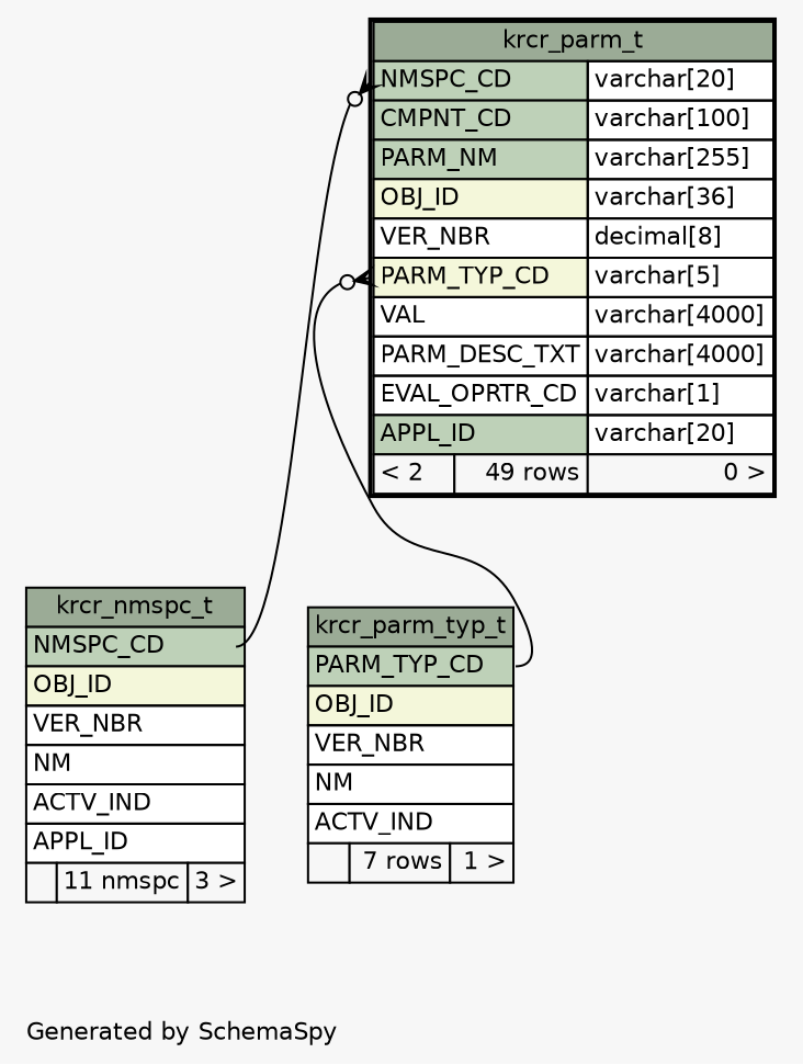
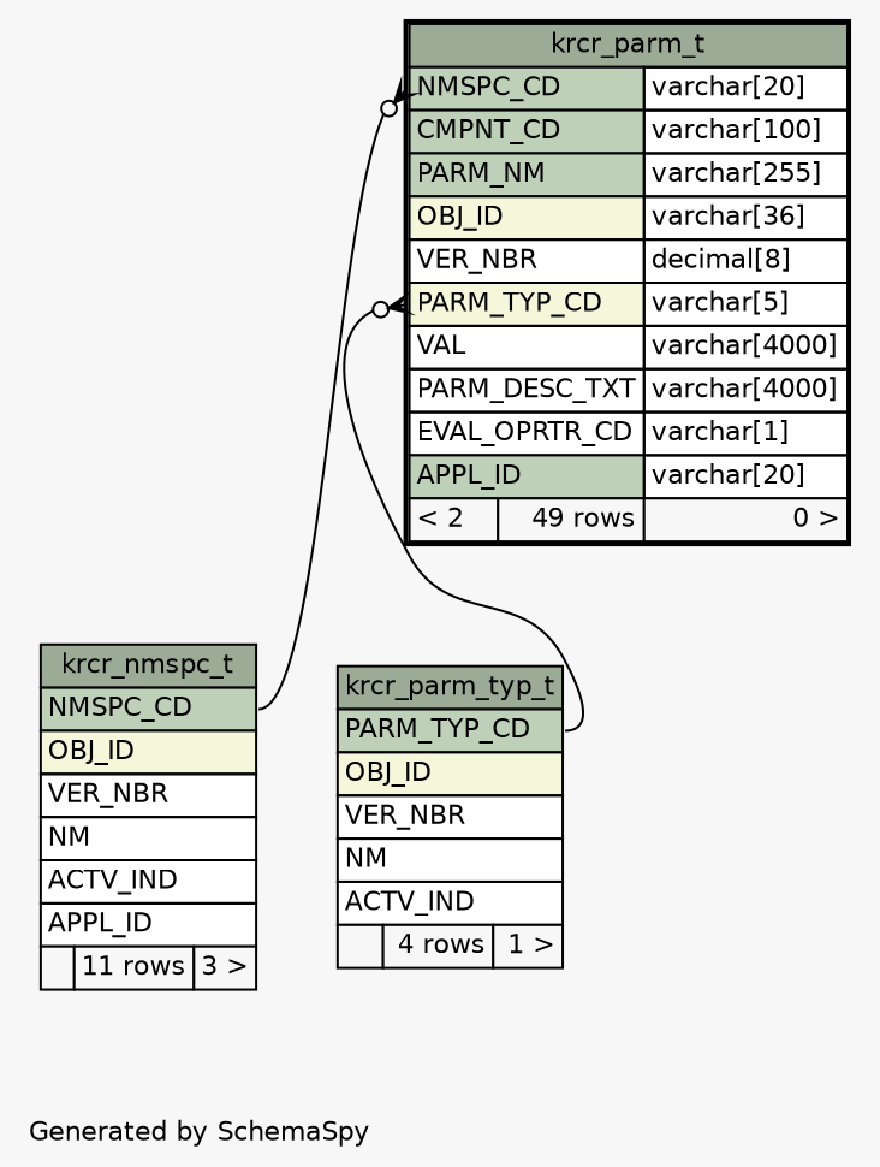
  digraph {
    bgcolor="#f7f7f7"
    fontname=Helvetica
    fontsize=11
    label="\nGenerated by SchemaSpy"
    labeljust=l
    nodesep=0.18
    rankdir=TB
    ranksep=0.46
    node [fontname=Helvetica fontsize=11 shape=plaintext]
    edge [arrowhead=none arrowsize=0.8 arrowtail=crowodot dir=back]
-   n1 [label=<     <TABLE BORDER="0" CELLBORDER="1" CELLSPACING="0" BGCOLOR="#ffffff">       <TR><TD COLSPAN="3" BGCOLOR="#9bab96" ALIGN="CENTER">krcr_nmspc_t</TD></TR>       <TR><TD PORT="NMSPC_CD" COLSPAN="3" BGCOLOR="#bed1b8" ALIGN="LEFT">NMSPC_CD</TD></TR>       <TR><TD PORT="OBJ_ID" COLSPAN="3" BGCOLOR="#f4f7da" ALIGN="LEFT">OBJ_ID</TD></TR>       <TR><TD PORT="VER_NBR" COLSPAN="3" ALIGN="LEFT">VER_NBR</TD></TR>       <TR><TD PORT="NM" COLSPAN="3" ALIGN="LEFT">NM</TD></TR>       <TR><TD PORT="ACTV_IND" COLSPAN="3" ALIGN="LEFT">ACTV_IND</TD></TR>       <TR><TD PORT="APPL_ID" COLSPAN="3" ALIGN="LEFT">APPL_ID</TD></TR>       <TR><TD ALIGN="LEFT" BGCOLOR="#f7f7f7">  </TD><TD ALIGN="RIGHT" BGCOLOR="#f7f7f7">11 nmspc</TD><TD ALIGN="RIGHT" BGCOLOR="#f7f7f7">3 &gt;</TD></TR>     </TABLE>>]
+   n1 [label=<     <TABLE BORDER="0" CELLBORDER="1" CELLSPACING="0" BGCOLOR="#ffffff">       <TR><TD COLSPAN="3" BGCOLOR="#9bab96" ALIGN="CENTER">krcr_nmspc_t</TD></TR>       <TR><TD PORT="NMSPC_CD" COLSPAN="3" BGCOLOR="#bed1b8" ALIGN="LEFT">NMSPC_CD</TD></TR>       <TR><TD PORT="OBJ_ID" COLSPAN="3" BGCOLOR="#f4f7da" ALIGN="LEFT">OBJ_ID</TD></TR>       <TR><TD PORT="VER_NBR" COLSPAN="3" ALIGN="LEFT">VER_NBR</TD></TR>       <TR><TD PORT="NM" COLSPAN="3" ALIGN="LEFT">NM</TD></TR>       <TR><TD PORT="ACTV_IND" COLSPAN="3" ALIGN="LEFT">ACTV_IND</TD></TR>       <TR><TD PORT="APPL_ID" COLSPAN="3" ALIGN="LEFT">APPL_ID</TD></TR>       <TR><TD ALIGN="LEFT" BGCOLOR="#f7f7f7">  </TD><TD ALIGN="RIGHT" BGCOLOR="#f7f7f7">11 rows</TD><TD ALIGN="RIGHT" BGCOLOR="#f7f7f7">3 &gt;</TD></TR>     </TABLE>>]
    n2 [label=<     <TABLE BORDER="2" CELLBORDER="1" CELLSPACING="0" BGCOLOR="#ffffff">       <TR><TD COLSPAN="3" BGCOLOR="#9bab96" ALIGN="CENTER">krcr_parm_t</TD></TR>       <TR><TD PORT="NMSPC_CD" COLSPAN="2" BGCOLOR="#bed1b8" ALIGN="LEFT">NMSPC_CD</TD><TD PORT="NMSPC_CD.type" ALIGN="LEFT">varchar[20]</TD></TR>       <TR><TD PORT="CMPNT_CD" COLSPAN="2" BGCOLOR="#bed1b8" ALIGN="LEFT">CMPNT_CD</TD><TD PORT="CMPNT_CD.type" ALIGN="LEFT">varchar[100]</TD></TR>       <TR><TD PORT="PARM_NM" COLSPAN="2" BGCOLOR="#bed1b8" ALIGN="LEFT">PARM_NM</TD><TD PORT="PARM_NM.type" ALIGN="LEFT">varchar[255]</TD></TR>       <TR><TD PORT="OBJ_ID" COLSPAN="2" BGCOLOR="#f4f7da" ALIGN="LEFT">OBJ_ID</TD><TD PORT="OBJ_ID.type" ALIGN="LEFT">varchar[36]</TD></TR>       <TR><TD PORT="VER_NBR" COLSPAN="2" ALIGN="LEFT">VER_NBR</TD><TD PORT="VER_NBR.type" ALIGN="LEFT">decimal[8]</TD></TR>       <TR><TD PORT="PARM_TYP_CD" COLSPAN="2" BGCOLOR="#f4f7da" ALIGN="LEFT">PARM_TYP_CD</TD><TD PORT="PARM_TYP_CD.type" ALIGN="LEFT">varchar[5]</TD></TR>       <TR><TD PORT="VAL" COLSPAN="2" ALIGN="LEFT">VAL</TD><TD PORT="VAL.type" ALIGN="LEFT">varchar[4000]</TD></TR>       <TR><TD PORT="PARM_DESC_TXT" COLSPAN="2" ALIGN="LEFT">PARM_DESC_TXT</TD><TD PORT="PARM_DESC_TXT.type" ALIGN="LEFT">varchar[4000]</TD></TR>       <TR><TD PORT="EVAL_OPRTR_CD" COLSPAN="2" ALIGN="LEFT">EVAL_OPRTR_CD</TD><TD PORT="EVAL_OPRTR_CD.type" ALIGN="LEFT">varchar[1]</TD></TR>       <TR><TD PORT="APPL_ID" COLSPAN="2" BGCOLOR="#bed1b8" ALIGN="LEFT">APPL_ID</TD><TD PORT="APPL_ID.type" ALIGN="LEFT">varchar[20]</TD></TR>       <TR><TD ALIGN="LEFT" BGCOLOR="#f7f7f7">&lt; 2</TD><TD ALIGN="RIGHT" BGCOLOR="#f7f7f7">49 rows</TD><TD ALIGN="RIGHT" BGCOLOR="#f7f7f7">0 &gt;</TD></TR>     </TABLE>>]
-   n3 [label=<     <TABLE BORDER="0" CELLBORDER="1" CELLSPACING="0" BGCOLOR="#ffffff">       <TR><TD COLSPAN="3" BGCOLOR="#9bab96" ALIGN="CENTER">krcr_parm_typ_t</TD></TR>       <TR><TD PORT="PARM_TYP_CD" COLSPAN="3" BGCOLOR="#bed1b8" ALIGN="LEFT">PARM_TYP_CD</TD></TR>       <TR><TD PORT="OBJ_ID" COLSPAN="3" BGCOLOR="#f4f7da" ALIGN="LEFT">OBJ_ID</TD></TR>       <TR><TD PORT="VER_NBR" COLSPAN="3" ALIGN="LEFT">VER_NBR</TD></TR>       <TR><TD PORT="NM" COLSPAN="3" ALIGN="LEFT">NM</TD></TR>       <TR><TD PORT="ACTV_IND" COLSPAN="3" ALIGN="LEFT">ACTV_IND</TD></TR>       <TR><TD ALIGN="LEFT" BGCOLOR="#f7f7f7">  </TD><TD ALIGN="RIGHT" BGCOLOR="#f7f7f7">7 rows</TD><TD ALIGN="RIGHT" BGCOLOR="#f7f7f7">1 &gt;</TD></TR>     </TABLE>>]
+   n3 [label=<     <TABLE BORDER="0" CELLBORDER="1" CELLSPACING="0" BGCOLOR="#ffffff">       <TR><TD COLSPAN="3" BGCOLOR="#9bab96" ALIGN="CENTER">krcr_parm_typ_t</TD></TR>       <TR><TD PORT="PARM_TYP_CD" COLSPAN="3" BGCOLOR="#bed1b8" ALIGN="LEFT">PARM_TYP_CD</TD></TR>       <TR><TD PORT="OBJ_ID" COLSPAN="3" BGCOLOR="#f4f7da" ALIGN="LEFT">OBJ_ID</TD></TR>       <TR><TD PORT="VER_NBR" COLSPAN="3" ALIGN="LEFT">VER_NBR</TD></TR>       <TR><TD PORT="NM" COLSPAN="3" ALIGN="LEFT">NM</TD></TR>       <TR><TD PORT="ACTV_IND" COLSPAN="3" ALIGN="LEFT">ACTV_IND</TD></TR>       <TR><TD ALIGN="LEFT" BGCOLOR="#f7f7f7">  </TD><TD ALIGN="RIGHT" BGCOLOR="#f7f7f7">4 rows</TD><TD ALIGN="RIGHT" BGCOLOR="#f7f7f7">1 &gt;</TD></TR>     </TABLE>>]
    n2 -> n1 [headport="NMSPC_CD:e" tailport="NMSPC_CD:w"]
    n2 -> n3 [headport="PARM_TYP_CD:e" tailport="PARM_TYP_CD:w"]
  }
